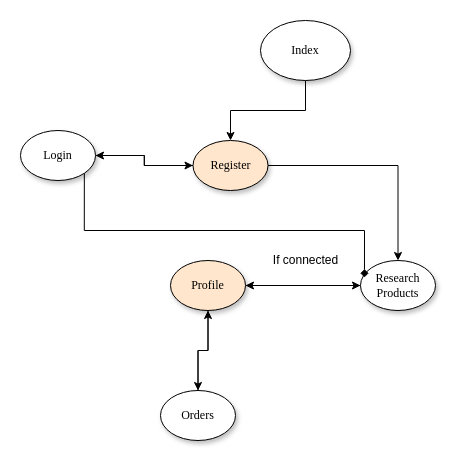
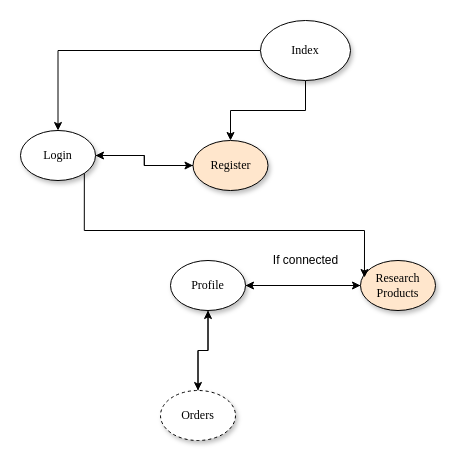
  <mxCell id="0" />
  <mxCell id="1" parent="0" />
  <mxCell id="2" style="edgeStyle=orthogonalEdgeStyle;rounded=0;orthogonalLoop=1;jettySize=auto;html=1;" edge="1" parent="1" source="4" target="7"><mxGeometry relative="1" as="geometry" /></mxCell>
+ <mxCell id="3" style="edgeStyle=orthogonalEdgeStyle;rounded=0;orthogonalLoop=1;jettySize=auto;html=1;" edge="1" parent="1" source="4" target="16"><mxGeometry relative="1" as="geometry" /></mxCell>
  <mxCell id="4" value="Index" style="ellipse;whiteSpace=wrap;html=1;rounded=0;shadow=1;comic=0;labelBackgroundColor=none;strokeWidth=1;fontFamily=Verdana;fontSize=12;align=center;" parent="1" vertex="1"><mxGeometry x="260" y="20" width="90" height="60" as="geometry" /></mxCell>
- <mxCell id="5" style="edgeStyle=orthogonalEdgeStyle;rounded=0;orthogonalLoop=1;jettySize=auto;html=1;" edge="1" parent="1" source="7" target="11"><mxGeometry relative="1" as="geometry" /></mxCell>
  <mxCell id="6" style="edgeStyle=orthogonalEdgeStyle;rounded=0;orthogonalLoop=1;jettySize=auto;html=1;" edge="1" parent="1" source="7" target="16"><mxGeometry relative="1" as="geometry" /></mxCell>
  <mxCell id="7" value="&lt;span&gt;Register&lt;/span&gt;" style="ellipse;whiteSpace=wrap;html=1;rounded=0;shadow=1;comic=0;labelBackgroundColor=none;strokeWidth=1;fontFamily=Verdana;fontSize=12;align=center;fillColor=#ffe6cc;" parent="1" vertex="1"><mxGeometry x="192.5" y="140" width="75" height="50" as="geometry" /></mxCell>
  <mxCell id="8" style="edgeStyle=orthogonalEdgeStyle;rounded=0;orthogonalLoop=1;jettySize=auto;html=1;entryX=0.5;entryY=1;entryDx=0;entryDy=0;" edge="1" parent="1" source="9" target="14"><mxGeometry relative="1" as="geometry" /></mxCell>
- <mxCell id="9" value="&lt;span&gt;Orders&lt;/span&gt;" style="ellipse;whiteSpace=wrap;html=1;rounded=0;shadow=1;comic=0;labelBackgroundColor=none;strokeWidth=1;fontFamily=Verdana;fontSize=12;align=center;" parent="1" vertex="1"><mxGeometry x="160" y="390" width="75" height="50" as="geometry" /></mxCell>
+ <mxCell id="9" value="&lt;span&gt;Orders&lt;/span&gt;" style="ellipse;whiteSpace=wrap;html=1;rounded=0;shadow=1;comic=0;labelBackgroundColor=none;strokeWidth=1;fontFamily=Verdana;fontSize=12;align=center;dashed=1;" parent="1" vertex="1"><mxGeometry x="160" y="390" width="75" height="50" as="geometry" /></mxCell>
  <mxCell id="10" style="edgeStyle=orthogonalEdgeStyle;rounded=0;orthogonalLoop=1;jettySize=auto;html=1;entryX=1;entryY=0.5;entryDx=0;entryDy=0;" edge="1" parent="1" source="11" target="14"><mxGeometry relative="1" as="geometry" /></mxCell>
- <mxCell id="11" value="Research Products" style="ellipse;whiteSpace=wrap;html=1;rounded=0;shadow=1;comic=0;labelBackgroundColor=none;strokeWidth=1;fontFamily=Verdana;fontSize=12;align=center;" parent="1" vertex="1"><mxGeometry x="360" y="260" width="75" height="50" as="geometry" /></mxCell>
+ <mxCell id="11" value="Research Products" style="ellipse;whiteSpace=wrap;html=1;rounded=0;shadow=1;comic=0;labelBackgroundColor=none;strokeWidth=1;fontFamily=Verdana;fontSize=12;align=center;fillColor=#ffe6cc;" parent="1" vertex="1"><mxGeometry x="360" y="260" width="75" height="50" as="geometry" /></mxCell>
  <mxCell id="12" style="edgeStyle=orthogonalEdgeStyle;rounded=0;orthogonalLoop=1;jettySize=auto;html=1;" edge="1" parent="1" source="14" target="9"><mxGeometry relative="1" as="geometry" /></mxCell>
  <mxCell id="13" style="edgeStyle=orthogonalEdgeStyle;rounded=0;orthogonalLoop=1;jettySize=auto;html=1;" edge="1" parent="1" source="14" target="11"><mxGeometry relative="1" as="geometry" /></mxCell>
- <mxCell id="14" value="&lt;span&gt;Profile&lt;/span&gt;" style="ellipse;whiteSpace=wrap;html=1;rounded=0;shadow=1;comic=0;labelBackgroundColor=none;strokeWidth=1;fontFamily=Verdana;fontSize=12;align=center;fillColor=#ffe6cc;" parent="1" vertex="1"><mxGeometry x="170" y="260" width="75" height="50" as="geometry" /></mxCell>
+ <mxCell id="14" value="&lt;span&gt;Profile&lt;/span&gt;" style="ellipse;whiteSpace=wrap;html=1;rounded=0;shadow=1;comic=0;labelBackgroundColor=none;strokeWidth=1;fontFamily=Verdana;fontSize=12;align=center;" parent="1" vertex="1"><mxGeometry x="170" y="260" width="75" height="50" as="geometry" /></mxCell>
  <mxCell id="15" style="edgeStyle=orthogonalEdgeStyle;rounded=0;orthogonalLoop=1;jettySize=auto;html=1;entryX=0;entryY=0.5;entryDx=0;entryDy=0;" edge="1" parent="1" source="16" target="7"><mxGeometry relative="1" as="geometry" /></mxCell>
  <mxCell id="16" value="Login" style="ellipse;whiteSpace=wrap;html=1;rounded=0;shadow=1;comic=0;labelBackgroundColor=none;strokeWidth=1;fontFamily=Verdana;fontSize=12;align=center;" parent="1" vertex="1"><mxGeometry x="20" y="130" width="75" height="50" as="geometry" /></mxCell>
- <mxCell id="17" value="" style="edgeStyle=orthogonalEdgeStyle;rounded=0;orthogonalLoop=1;jettySize=auto;html=1;entryX=0.053;entryY=0.34;entryDx=0;entryDy=0;entryPerimeter=0;exitX=1;exitY=1;exitDx=0;exitDy=0;endArrow=diamond;" edge="1" parent="1" source="16" target="11"><mxGeometry relative="1" as="geometry"><Array as="points"><mxPoint x="84" y="230" /><mxPoint x="364" y="230" /></Array></mxGeometry></mxCell>
+ <mxCell id="17" value="" style="edgeStyle=orthogonalEdgeStyle;rounded=0;orthogonalLoop=1;jettySize=auto;html=1;entryX=0.053;entryY=0.34;entryDx=0;entryDy=0;entryPerimeter=0;exitX=1;exitY=1;exitDx=0;exitDy=0;" edge="1" parent="1" source="16" target="11"><mxGeometry relative="1" as="geometry"><Array as="points"><mxPoint x="84" y="230" /><mxPoint x="364" y="230" /></Array></mxGeometry></mxCell>
  <mxCell id="18" value="If connected" style="text;html=1;align=center;verticalAlign=middle;resizable=0;points=[];autosize=1;" vertex="1" parent="1"><mxGeometry x="265" y="250" width="80" height="20" as="geometry" /></mxCell>
